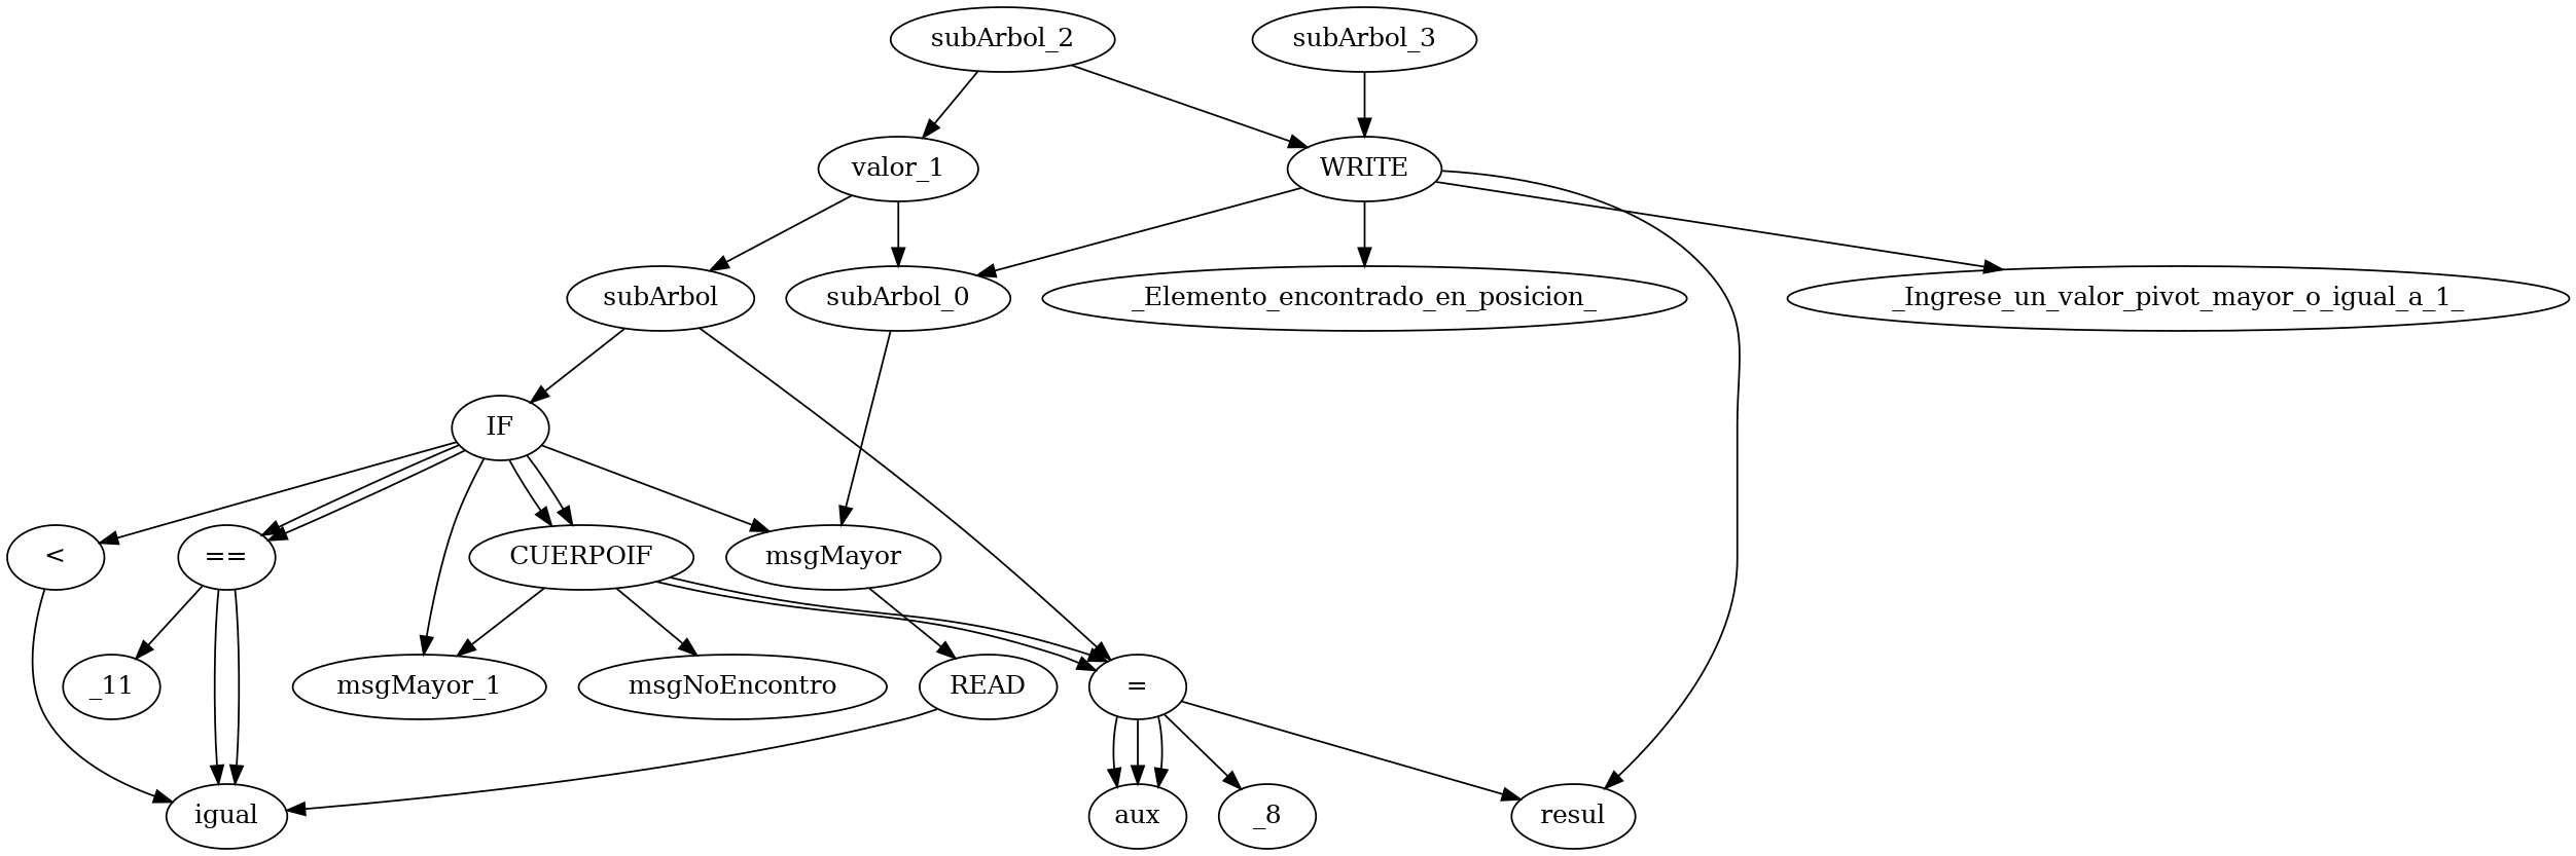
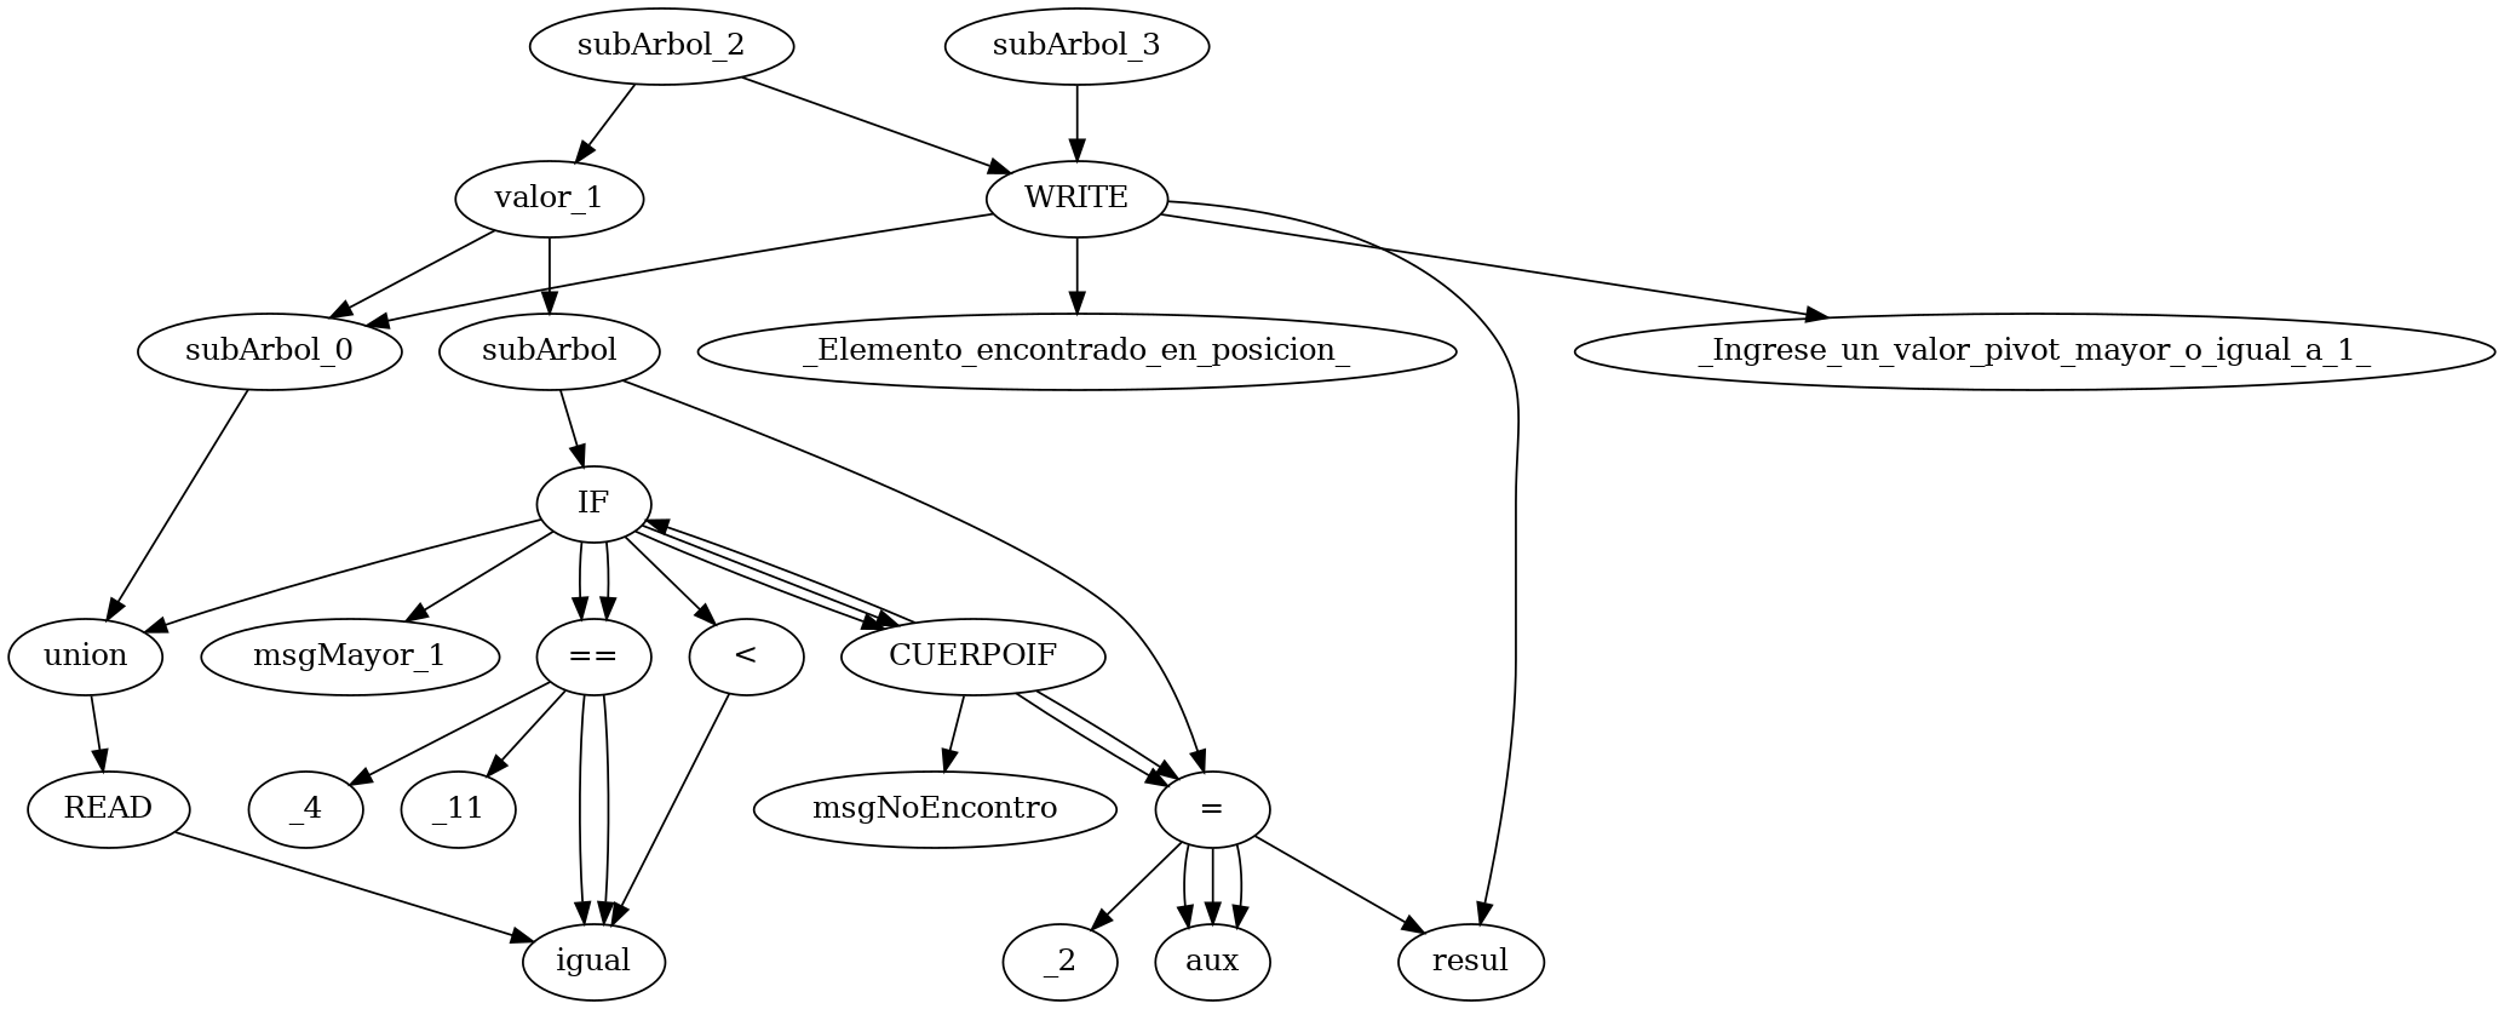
  digraph {
    subArbol_3
    WRITE
    subArbol_2
    n4 [label=valor_1]
    subArbol_0
    _Ingrese_un_valor_pivot_mayor_o_igual_a_1_
    resul
    _Elemento_encontrado_en_posicion_
    n9 [label=subArbol]
-   union [label=msgMayor]
+   union
    IF
    "="
    READ
    n14 [label=igual]
    "<"
    msgMayor_1
    "=="
    CUERPOIF
+   _4
    n20 [label=_11]
    msgNoEncontro
    aux
-   _2 [label=_8]
+   _2
    subArbol_3 -> WRITE
    WRITE -> subArbol_0
    WRITE -> _Ingrese_un_valor_pivot_mayor_o_igual_a_1_
    WRITE -> resul
    WRITE -> _Elemento_encontrado_en_posicion_
    subArbol_2 -> WRITE
    subArbol_2 -> n4
    n4 -> subArbol_0
    n4 -> n9
    subArbol_0 -> union
    n9 -> IF
    n9 -> "="
    union -> READ
    IF -> union
    IF -> "<"
    IF -> msgMayor_1
    IF -> "=="
    IF -> "=="
    IF -> CUERPOIF
    IF -> CUERPOIF
    "=" -> resul
    "=" -> aux
    "=" -> aux
    "=" -> aux
    "=" -> _2
    READ -> n14
    "<" -> n14
    "==" -> n14
    "==" -> n14
+   "==" -> _4
    "==" -> n20
-   CUERPOIF -> msgMayor_1
+   CUERPOIF -> IF
    CUERPOIF -> "="
    CUERPOIF -> "="
    CUERPOIF -> msgNoEncontro
  }
